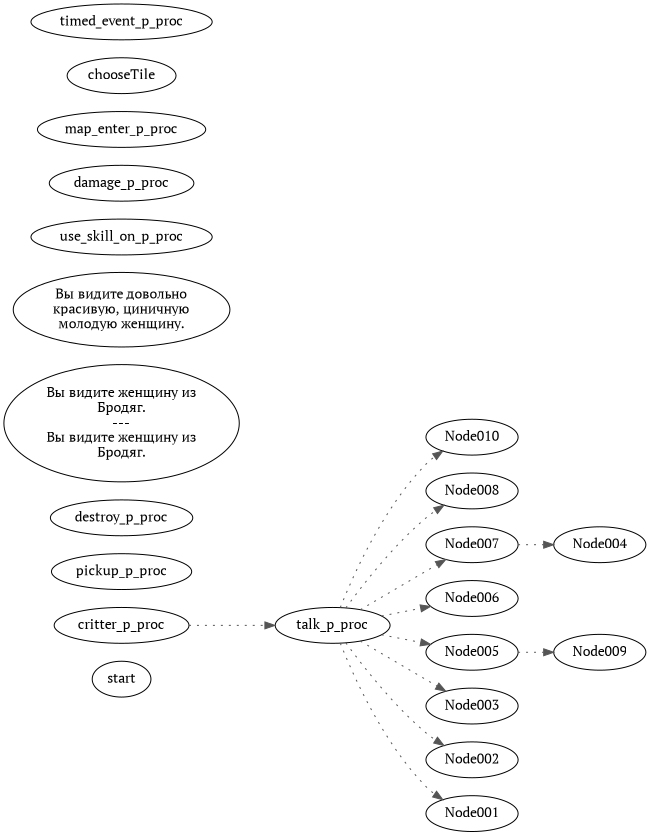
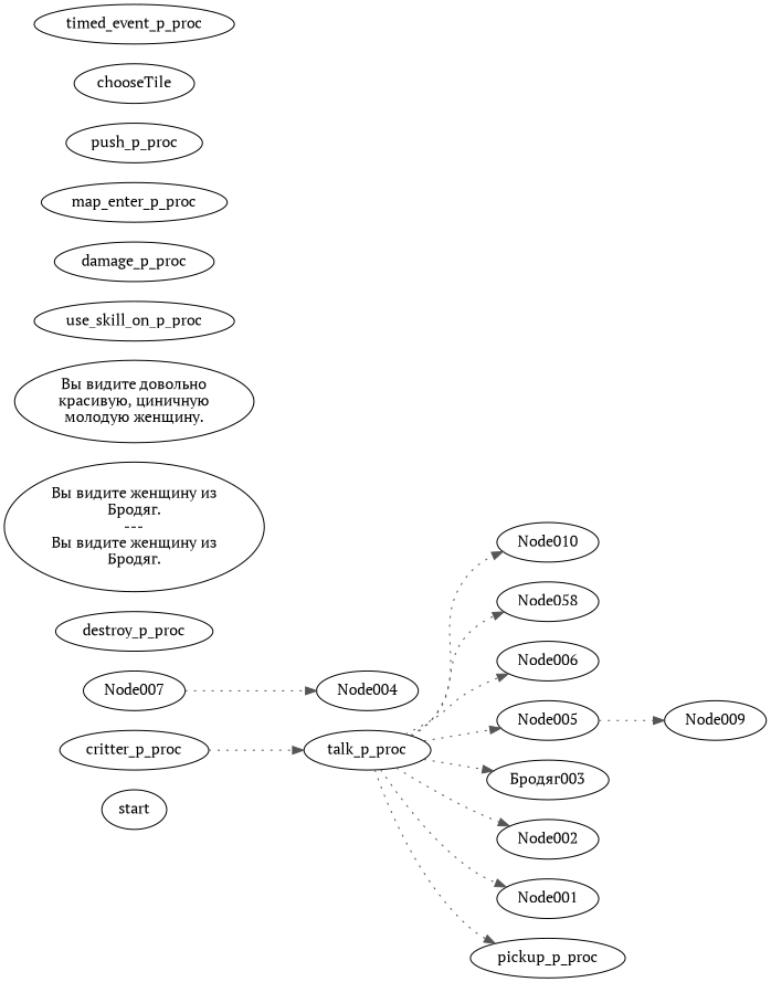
  digraph {
    fontname="PT Serif"
    rankdir=LR
    node [color="#000000" fillcolor="#FFFFFF" fontname="PT Serif" style=filled]
    edge [color="#555555" fontname="PT Serif" style=dotted]
    start
    critter_p_proc
    talk_p_proc
    Node010
-   Node008
+   Node008 [label=Node058]
    Node007
    Node006
    Node005
-   Node003
+   Node003 [label="Бродяг003"]
    Node002
    Node001
    Node004
    Node009
    pickup_p_proc
    destroy_p_proc
    n16 [label="Вы видите женщину из\nБродяг.\n---\nВы видите женщину из\nБродяг."]
    n17 [label="Вы видите довольно\nкрасивую, циничную\nмолодую женщину."]
    use_skill_on_p_proc
    damage_p_proc
    map_enter_p_proc
+   push_p_proc
    chooseTile
    timed_event_p_proc
    critter_p_proc -> talk_p_proc
    talk_p_proc -> Node010
    talk_p_proc -> Node008
-   talk_p_proc -> Node007
+   talk_p_proc -> pickup_p_proc
    talk_p_proc -> Node006
    talk_p_proc -> Node005
    talk_p_proc -> Node003
    talk_p_proc -> Node002
    talk_p_proc -> Node001
    Node007 -> Node004
    Node005 -> Node009
  }
